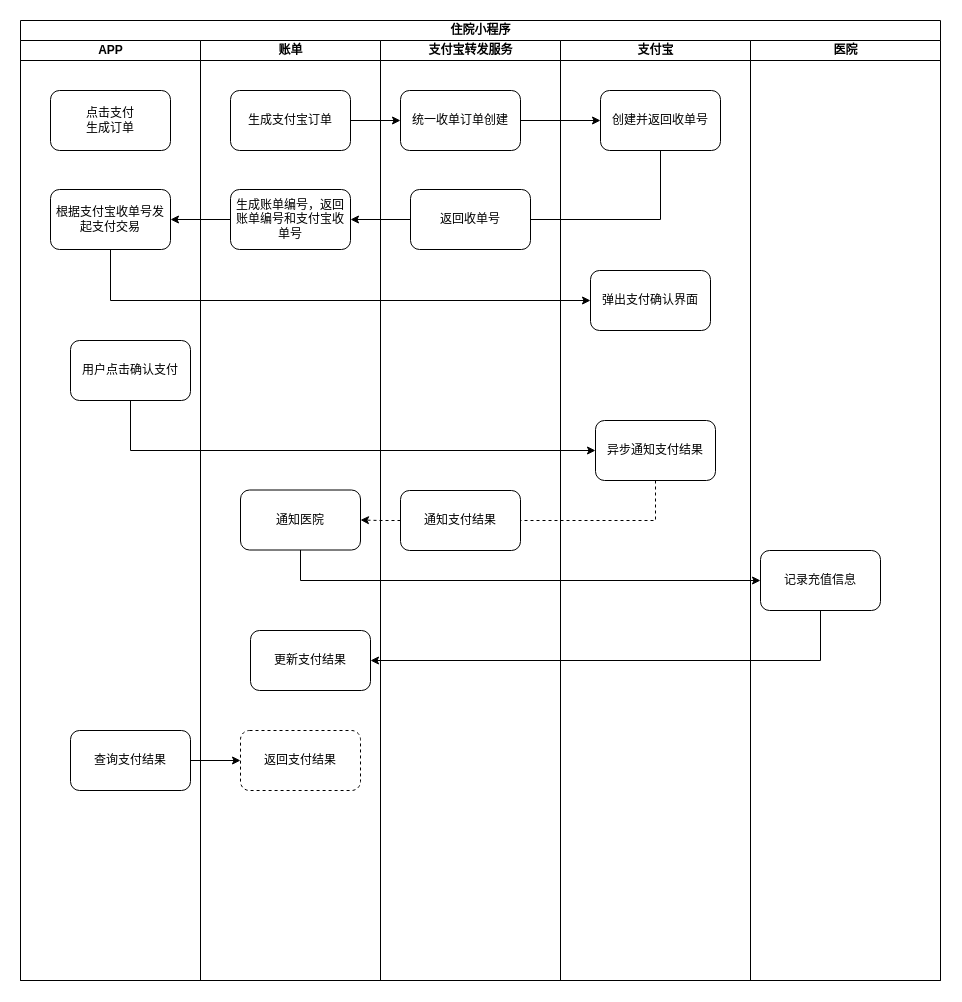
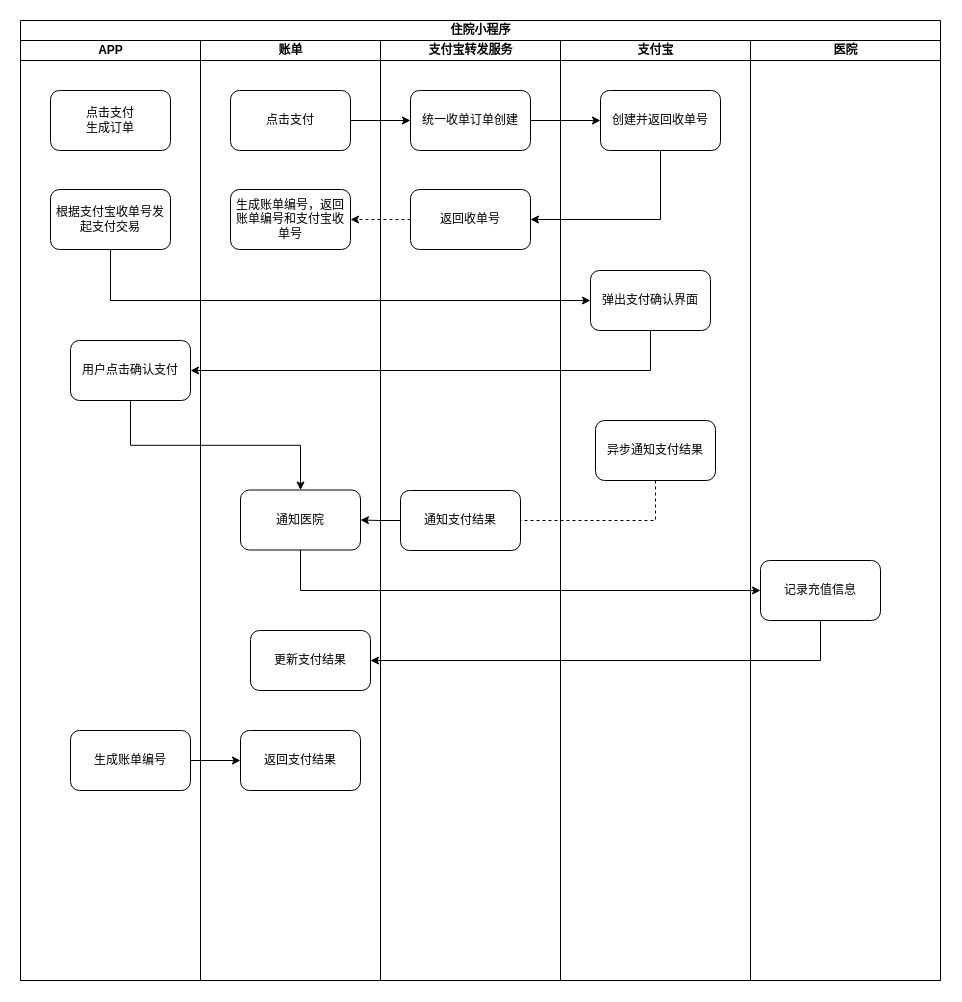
  <mxCell id="0" />
  <mxCell id="1" parent="0" />
  <mxCell id="2" value="住院小程序" style="swimlane;html=1;childLayout=stackLayout;resizeParent=1;resizeParentMax=0;startSize=20;" vertex="1" parent="1"><mxGeometry x="20" y="20" width="920" height="960" as="geometry" /></mxCell>
  <mxCell id="3" value="APP" style="swimlane;html=1;startSize=20;" vertex="1" parent="2"><mxGeometry y="20" width="180" height="940" as="geometry" /></mxCell>
  <mxCell id="4" value="点击支付&lt;br&gt;生成订单" style="rounded=1;whiteSpace=wrap;html=1;" vertex="1" parent="3"><mxGeometry x="30" y="50" width="120" height="60" as="geometry" /></mxCell>
  <mxCell id="5" value="根据支付宝收单号发起支付交易" style="rounded=1;whiteSpace=wrap;html=1;" vertex="1" parent="3"><mxGeometry x="30" y="149" width="120" height="60" as="geometry" /></mxCell>
  <mxCell id="6" value="用户点击确认支付" style="rounded=1;whiteSpace=wrap;html=1;" vertex="1" parent="3"><mxGeometry x="50" y="300" width="120" height="60" as="geometry" /></mxCell>
- <mxCell id="7" value="查询支付结果" style="rounded=1;whiteSpace=wrap;html=1;" vertex="1" parent="3"><mxGeometry x="50" y="690" width="120" height="60" as="geometry" /></mxCell>
+ <mxCell id="7" value="生成账单编号" style="rounded=1;whiteSpace=wrap;html=1;" vertex="1" parent="3"><mxGeometry x="50" y="690" width="120" height="60" as="geometry" /></mxCell>
  <mxCell id="8" value="账单" style="swimlane;html=1;startSize=20;" vertex="1" parent="2"><mxGeometry x="180" y="20" width="180" height="940" as="geometry" /></mxCell>
- <mxCell id="9" value="生成支付宝订单" style="rounded=1;whiteSpace=wrap;html=1;" vertex="1" parent="8"><mxGeometry x="30" y="50" width="120" height="60" as="geometry" /></mxCell>
+ <mxCell id="9" value="点击支付" style="rounded=1;whiteSpace=wrap;html=1;" vertex="1" parent="8"><mxGeometry x="30" y="50" width="120" height="60" as="geometry" /></mxCell>
  <mxCell id="10" value="生成账单编号，返回账单编号和支付宝收单号" style="rounded=1;whiteSpace=wrap;html=1;" vertex="1" parent="8"><mxGeometry x="30" y="149" width="120" height="60" as="geometry" /></mxCell>
  <mxCell id="11" value="通知医院" style="rounded=1;whiteSpace=wrap;html=1;" vertex="1" parent="8"><mxGeometry x="40" y="449.5" width="120" height="60" as="geometry" /></mxCell>
  <mxCell id="12" value="更新支付结果" style="rounded=1;whiteSpace=wrap;html=1;" vertex="1" parent="8"><mxGeometry x="50" y="590" width="120" height="60" as="geometry" /></mxCell>
- <mxCell id="13" value="返回支付结果" style="rounded=1;whiteSpace=wrap;html=1;dashed=1;" vertex="1" parent="8"><mxGeometry x="40" y="690" width="120" height="60" as="geometry" /></mxCell>
+ <mxCell id="13" value="返回支付结果" style="rounded=1;whiteSpace=wrap;html=1;" vertex="1" parent="8"><mxGeometry x="40" y="690" width="120" height="60" as="geometry" /></mxCell>
  <mxCell id="14" value="支付宝转发服务" style="swimlane;html=1;startSize=20;" vertex="1" parent="2"><mxGeometry x="360" y="20" width="180" height="940" as="geometry" /></mxCell>
- <mxCell id="15" value="统一收单订单创建" style="rounded=1;whiteSpace=wrap;html=1;" vertex="1" parent="14"><mxGeometry x="20" y="50" width="120" height="60" as="geometry" /></mxCell>
+ <mxCell id="15" value="统一收单订单创建" style="rounded=1;whiteSpace=wrap;html=1;" vertex="1" parent="14"><mxGeometry x="30" y="50" width="120" height="60" as="geometry" /></mxCell>
  <mxCell id="16" value="返回收单号" style="rounded=1;whiteSpace=wrap;html=1;" vertex="1" parent="14"><mxGeometry x="30" y="149" width="120" height="60" as="geometry" /></mxCell>
  <mxCell id="17" value="通知支付结果" style="rounded=1;whiteSpace=wrap;html=1;" vertex="1" parent="14"><mxGeometry x="20" y="450" width="120" height="60" as="geometry" /></mxCell>
  <mxCell id="18" style="edgeStyle=orthogonalEdgeStyle;rounded=0;orthogonalLoop=1;jettySize=auto;html=1;exitX=1;exitY=0.5;exitDx=0;exitDy=0;" edge="1" parent="2" source="9" target="15"><mxGeometry relative="1" as="geometry" /></mxCell>
  <mxCell id="19" style="edgeStyle=orthogonalEdgeStyle;rounded=0;orthogonalLoop=1;jettySize=auto;html=1;exitX=1;exitY=0.5;exitDx=0;exitDy=0;entryX=0;entryY=0.5;entryDx=0;entryDy=0;" edge="1" parent="2" source="15" target="25"><mxGeometry relative="1" as="geometry" /></mxCell>
- <mxCell id="20" style="edgeStyle=orthogonalEdgeStyle;rounded=0;orthogonalLoop=1;jettySize=auto;html=1;exitX=0.5;exitY=1;exitDx=0;exitDy=0;entryX=1;entryY=0.5;entryDx=0;entryDy=0;endArrow=none;" edge="1" parent="2" source="25" target="16"><mxGeometry relative="1" as="geometry" /></mxCell>
- <mxCell id="21" style="edgeStyle=orthogonalEdgeStyle;rounded=0;orthogonalLoop=1;jettySize=auto;html=1;exitX=0;exitY=0.5;exitDx=0;exitDy=0;entryX=1;entryY=0.5;entryDx=0;entryDy=0;" edge="1" parent="2" source="16" target="10"><mxGeometry relative="1" as="geometry" /></mxCell>
- <mxCell id="22" style="edgeStyle=orthogonalEdgeStyle;rounded=0;orthogonalLoop=1;jettySize=auto;html=1;exitX=0;exitY=0.5;exitDx=0;exitDy=0;entryX=1;entryY=0.5;entryDx=0;entryDy=0;" edge="1" parent="2" source="10" target="5"><mxGeometry relative="1" as="geometry" /></mxCell>
+ <mxCell id="20" style="edgeStyle=orthogonalEdgeStyle;rounded=0;orthogonalLoop=1;jettySize=auto;html=1;exitX=0.5;exitY=1;exitDx=0;exitDy=0;entryX=1;entryY=0.5;entryDx=0;entryDy=0;" edge="1" parent="2" source="25" target="16"><mxGeometry relative="1" as="geometry" /></mxCell>
+ <mxCell id="21" style="edgeStyle=orthogonalEdgeStyle;rounded=0;orthogonalLoop=1;jettySize=auto;html=1;exitX=0;exitY=0.5;exitDx=0;exitDy=0;entryX=1;entryY=0.5;entryDx=0;entryDy=0;dashed=1;" edge="1" parent="2" source="16" target="10"><mxGeometry relative="1" as="geometry" /></mxCell>
  <mxCell id="23" style="edgeStyle=orthogonalEdgeStyle;rounded=0;orthogonalLoop=1;jettySize=auto;html=1;exitX=0.5;exitY=1;exitDx=0;exitDy=0;entryX=0;entryY=0.5;entryDx=0;entryDy=0;" edge="1" parent="2" source="5" target="26"><mxGeometry relative="1" as="geometry"><mxPoint x="90" y="290" as="targetPoint" /></mxGeometry></mxCell>
  <mxCell id="24" value="支付宝" style="swimlane;html=1;startSize=20;" vertex="1" parent="2"><mxGeometry x="540" y="20" width="190" height="940" as="geometry" /></mxCell>
  <mxCell id="25" value="创建并返回收单号" style="rounded=1;whiteSpace=wrap;html=1;" vertex="1" parent="24"><mxGeometry x="40" y="50" width="120" height="60" as="geometry" /></mxCell>
  <mxCell id="26" value="弹出支付确认界面" style="rounded=1;whiteSpace=wrap;html=1;" vertex="1" parent="24"><mxGeometry x="30" y="230" width="120" height="60" as="geometry" /></mxCell>
  <mxCell id="27" value="异步通知支付结果" style="rounded=1;whiteSpace=wrap;html=1;" vertex="1" parent="24"><mxGeometry x="35" y="380" width="120" height="60" as="geometry" /></mxCell>
  <mxCell id="28" value="医院" style="swimlane;html=1;startSize=20;" vertex="1" parent="2"><mxGeometry x="730" y="20" width="190" height="940" as="geometry" /></mxCell>
- <mxCell id="29" value="记录充值信息" style="rounded=1;whiteSpace=wrap;html=1;" vertex="1" parent="28"><mxGeometry x="10" y="510" width="120" height="60" as="geometry" /></mxCell>
- <mxCell id="31" style="edgeStyle=orthogonalEdgeStyle;rounded=0;orthogonalLoop=1;jettySize=auto;html=1;exitX=0.5;exitY=1;exitDx=0;exitDy=0;entryX=0;entryY=0.5;entryDx=0;entryDy=0;" edge="1" parent="2" source="6" target="27"><mxGeometry relative="1" as="geometry" /></mxCell>
+ <mxCell id="29" value="记录充值信息" style="rounded=1;whiteSpace=wrap;html=1;" vertex="1" parent="28"><mxGeometry x="10" y="520" width="120" height="60" as="geometry" /></mxCell>
+ <mxCell id="30" style="edgeStyle=orthogonalEdgeStyle;rounded=0;orthogonalLoop=1;jettySize=auto;html=1;exitX=0.5;exitY=1;exitDx=0;exitDy=0;entryX=1;entryY=0.5;entryDx=0;entryDy=0;" edge="1" parent="2" source="26" target="6"><mxGeometry relative="1" as="geometry" /></mxCell>
+ <mxCell id="31" style="edgeStyle=orthogonalEdgeStyle;rounded=0;orthogonalLoop=1;jettySize=auto;html=1;exitX=0.5;exitY=1;exitDx=0;exitDy=0;" edge="1" parent="2" source="6" target="11"><mxGeometry relative="1" as="geometry" /></mxCell>
  <mxCell id="32" style="edgeStyle=orthogonalEdgeStyle;rounded=0;orthogonalLoop=1;jettySize=auto;html=1;exitX=0.5;exitY=1;exitDx=0;exitDy=0;entryX=1;entryY=0.5;entryDx=0;entryDy=0;dashed=1;endArrow=none;" edge="1" parent="2" source="27" target="17"><mxGeometry relative="1" as="geometry" /></mxCell>
- <mxCell id="33" style="edgeStyle=orthogonalEdgeStyle;rounded=0;orthogonalLoop=1;jettySize=auto;html=1;exitX=0;exitY=0.5;exitDx=0;exitDy=0;entryX=1;entryY=0.5;entryDx=0;entryDy=0;dashed=1;" edge="1" parent="2" source="17" target="11"><mxGeometry relative="1" as="geometry" /></mxCell>
+ <mxCell id="33" style="edgeStyle=orthogonalEdgeStyle;rounded=0;orthogonalLoop=1;jettySize=auto;html=1;exitX=0;exitY=0.5;exitDx=0;exitDy=0;entryX=1;entryY=0.5;entryDx=0;entryDy=0;" edge="1" parent="2" source="17" target="11"><mxGeometry relative="1" as="geometry" /></mxCell>
  <mxCell id="34" style="edgeStyle=orthogonalEdgeStyle;rounded=0;orthogonalLoop=1;jettySize=auto;html=1;exitX=0.5;exitY=1;exitDx=0;exitDy=0;entryX=0;entryY=0.5;entryDx=0;entryDy=0;" edge="1" parent="2" source="11" target="29"><mxGeometry relative="1" as="geometry" /></mxCell>
  <mxCell id="35" style="edgeStyle=orthogonalEdgeStyle;rounded=0;orthogonalLoop=1;jettySize=auto;html=1;exitX=0.5;exitY=1;exitDx=0;exitDy=0;entryX=1;entryY=0.5;entryDx=0;entryDy=0;" edge="1" parent="2" source="29" target="12"><mxGeometry relative="1" as="geometry" /></mxCell>
  <mxCell id="36" style="edgeStyle=orthogonalEdgeStyle;rounded=0;orthogonalLoop=1;jettySize=auto;html=1;exitX=1;exitY=0.5;exitDx=0;exitDy=0;entryX=0;entryY=0.5;entryDx=0;entryDy=0;" edge="1" parent="2" source="7" target="13"><mxGeometry relative="1" as="geometry" /></mxCell>
